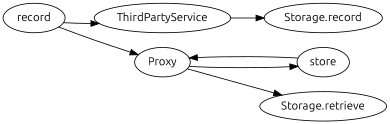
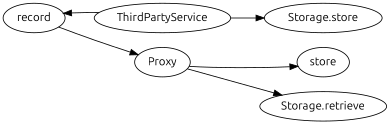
  digraph {
    fontname=Ubuntu
    rankdir=LR
    node [fontname=Ubuntu]
    edge [fontname=Ubuntu]
    record
    ThirdPartyService
    Proxy
-   "Storage.store" [label="Storage.record"]
+   "Storage.store"
    n5 [label=store]
    "Storage.retrieve"
-   record -> ThirdPartyService
+   ThirdPartyService -> record
    record -> Proxy
    ThirdPartyService -> "Storage.store"
    Proxy -> n5
    Proxy -> "Storage.retrieve"
-   n5 -> Proxy
  }
